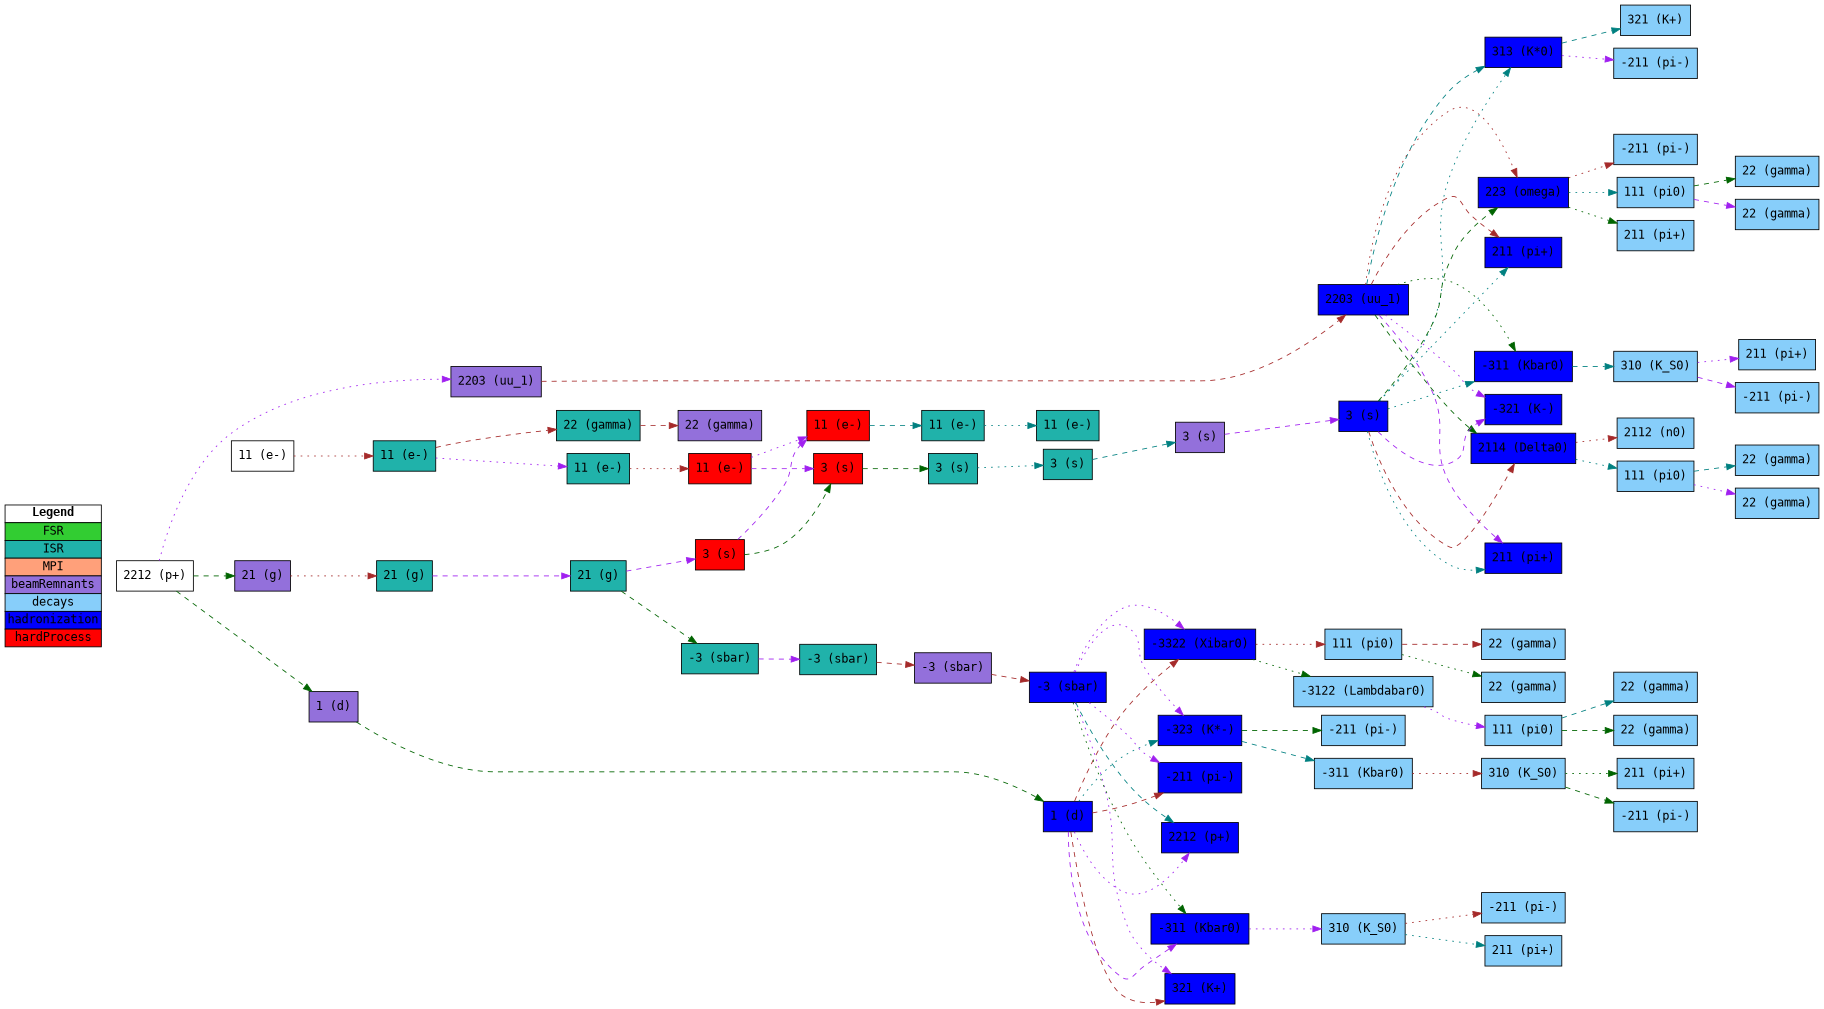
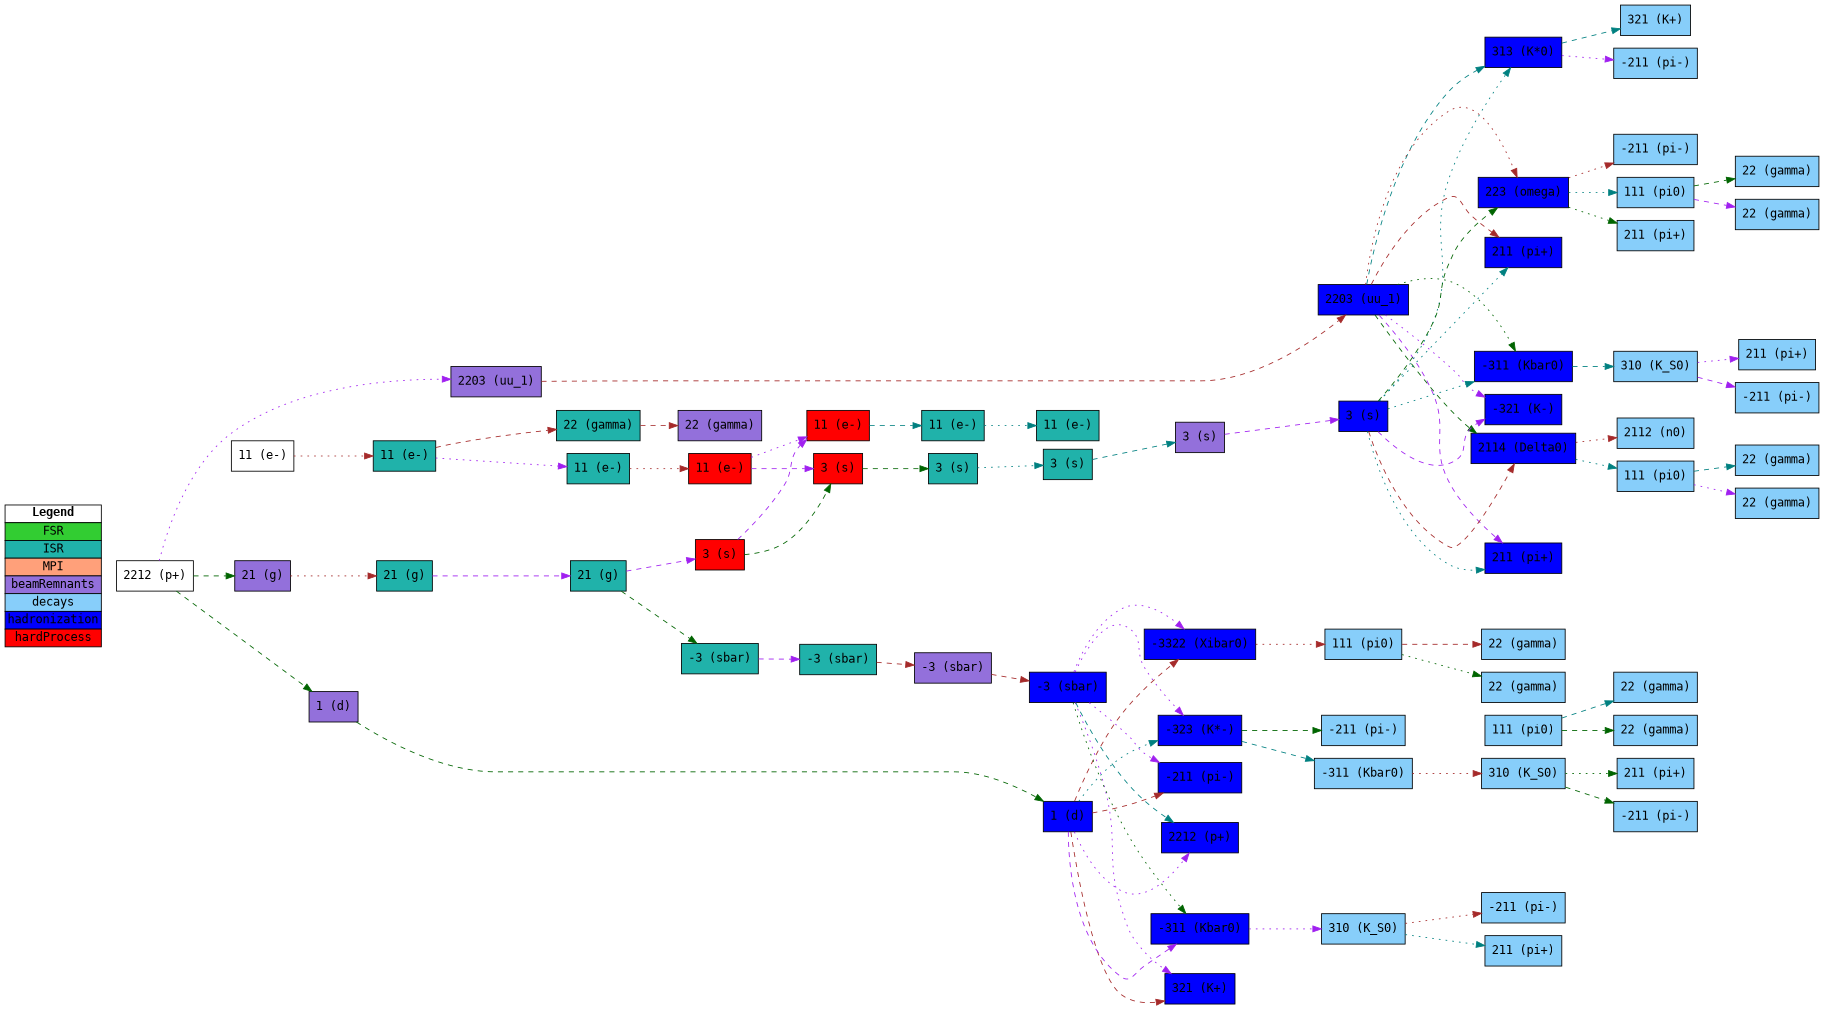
  digraph {
    fontname="DejaVu Sans Mono"
    rankdir=LR
    node [fontname="DejaVu Sans Mono" shape=box fillcolor=lightskyblue fontcolor=black style=filled]
    edge [color=purple fontname="DejaVu Sans Mono" style=dashed weight=2]
    n1 [label=<<table border="0" cellspacing="0">      <tr><td port="0" border="1"><b>Legend</b></td></tr>      <tr><td port="port1" border="1" bgcolor="limegreen"><font color="black">FSR</font></td></tr>      <tr><td port="port2" border="1" bgcolor="lightseagreen"><font color="black">ISR</font></td></tr>      <tr><td port="port3" border="1" bgcolor="lightsalmon"><font color="black">MPI</font></td></tr>      <tr><td port="port4" border="1" bgcolor="mediumpurple"><font color="black">beamRemnants</font></td></tr>      <tr><td port="port5" border="1" bgcolor="lightskyblue"><font color="black">decays</font></td></tr>      <tr><td port="port6" border="1" bgcolor="blue"><font color="black">hadronization</font></td></tr>      <tr><td port="port7" border="1" bgcolor="red"><font color="black">hardProcess</font></td></tr>     </table>    > margin=0 shape=none fillcolor="" fontcolor="" style=""]
    n2 [fillcolor=white label="11 (e-)"]
    n3 [fillcolor=lightseagreen label="11 (e-)"]
    n4 [fillcolor=lightseagreen label="11 (e-)"]
    n5 [fillcolor=lightseagreen label="22 (gamma)"]
    n6 [fillcolor=white label="2212 (p+)"]
    n7 [fillcolor=mediumpurple label="21 (g)"]
    n8 [fillcolor=mediumpurple label="2203 (uu_1)"]
    n9 [fillcolor=mediumpurple label="1 (d)"]
    n10 [fillcolor=lightseagreen label="21 (g)"]
    n11 [fillcolor=blue label="2203 (uu_1)"]
    n12 [fillcolor=blue label="1 (d)"]
    n13 [fillcolor=red label="11 (e-)"]
    n14 [fillcolor=red label="11 (e-)"]
    n15 [fillcolor=red label="3 (s)"]
    n16 [fillcolor=lightseagreen label="11 (e-)"]
    n17 [fillcolor=lightseagreen label="3 (s)"]
    n18 [fillcolor=red label="3 (s)"]
    n19 [fillcolor=lightseagreen label="11 (e-)"]
    n20 [fillcolor=lightseagreen label="3 (s)"]
    n21 [fillcolor=lightseagreen label="21 (g)"]
    n22 [fillcolor=lightseagreen label="-3 (sbar)"]
    n23 [fillcolor=lightseagreen label="-3 (sbar)"]
    n24 [fillcolor=mediumpurple label="3 (s)"]
    n25 [fillcolor=mediumpurple label="-3 (sbar)"]
    n26 [fillcolor=mediumpurple label="22 (gamma)"]
    n27 [fillcolor=blue label="3 (s)"]
    n28 [fillcolor=blue label="-3 (sbar)"]
    n29 [fillcolor=blue label="-311 (Kbar0)"]
    n30 [fillcolor=blue label="313 (K*0)"]
    n31 [fillcolor=blue label="-321 (K-)"]
    n32 [fillcolor=blue label="211 (pi+)"]
    n33 [fillcolor=blue label="223 (omega)"]
    n34 [fillcolor=blue label="2114 (Delta0)"]
    n35 [fillcolor=blue label="211 (pi+)"]
    n36 [fillcolor=blue label="-211 (pi-)"]
    n37 [fillcolor=blue label="321 (K+)"]
    n38 [fillcolor=blue label="-311 (Kbar0)"]
    n39 [fillcolor=blue label="2212 (p+)"]
    n40 [fillcolor=blue label="-323 (K*-)"]
    n41 [fillcolor=blue label="-3322 (Xibar0)"]
    n42 [label="310 (K_S0)"]
    n43 [label="-311 (Kbar0)"]
    n44 [label="-211 (pi-)"]
-   n45 [label="-3122 (Lambdabar0)"]
    n46 [label="111 (pi0)"]
    n47 [label="211 (pi+)"]
    n48 [label="-211 (pi-)"]
    n49 [label="310 (K_S0)"]
    n50 [label="111 (pi0)"]
    n51 [label="22 (gamma)"]
    n52 [label="22 (gamma)"]
    n53 [label="310 (K_S0)"]
    n54 [label="321 (K+)"]
    n55 [label="-211 (pi-)"]
    n56 [label="211 (pi+)"]
    n57 [label="-211 (pi-)"]
    n58 [label="111 (pi0)"]
    n59 [label="2112 (n0)"]
    n60 [label="111 (pi0)"]
    n61 [label="211 (pi+)"]
    n62 [label="-211 (pi-)"]
    n63 [label="22 (gamma)"]
    n64 [label="22 (gamma)"]
    n65 [label="22 (gamma)"]
    n66 [label="22 (gamma)"]
    n67 [label="211 (pi+)"]
    n68 [label="-211 (pi-)"]
    n69 [label="22 (gamma)"]
    n70 [label="22 (gamma)"]
    subgraph sub_1 {
      rank=source
      n1
    }
    n2 -> n3 [color=brown label=" " style=dotted]
    n3 -> n4 [label=" " style=dotted]
    n3 -> n5 [color=brown label=" "]
    n4 -> n13 [color=brown label=" " style=dotted]
    n5 -> n26 [color=brown label=" "]
    n6 -> n7 [color=darkgreen label=" "]
    n6 -> n8 [label=" " style=dotted]
    n6 -> n9 [color=darkgreen label=" "]
    n7 -> n10 [color=brown label=" " style=dotted]
    n8 -> n11 [color=brown label=" "]
    n9 -> n12 [color=darkgreen label=" "]
    n10 -> n21 [label=" "]
    n11 -> n29 [color=darkgreen label=" " style=dotted]
    n11 -> n30 [color=teal label=" "]
    n11 -> n31 [label=" " style=dotted]
    n11 -> n32 [color=brown label=" "]
    n11 -> n33 [color=brown label=" " style=dotted]
    n11 -> n34 [color=darkgreen label=" "]
    n11 -> n35 [label=" "]
    n12 -> n36 [color=brown label=" "]
    n12 -> n37 [color=brown label=" "]
    n12 -> n38 [label=" "]
    n12 -> n39 [label=" " style=dotted]
    n12 -> n40 [color=teal label=" " style=dotted]
    n12 -> n41 [color=brown label=" "]
    n13 -> n14 [label=" " style=dotted]
    n13 -> n15 [label=" "]
    n14 -> n16 [color=teal label=" "]
    n15 -> n17 [color=darkgreen label=" "]
    n16 -> n19 [color=teal label=" " style=dotted]
    n17 -> n20 [color=teal label=" " style=dotted]
    n18 -> n14 [label=" "]
    n18 -> n15 [color=darkgreen label=" "]
    n20 -> n24 [color=teal label=" "]
    n21 -> n18 [label=" "]
    n21 -> n22 [color=darkgreen label=" "]
    n22 -> n23 [label=" "]
    n23 -> n25 [color=brown label=" "]
    n24 -> n27 [label=" "]
    n25 -> n28 [color=brown label=" "]
    n27 -> n29 [color=teal label=" " style=dotted]
    n27 -> n30 [color=teal label=" " style=dotted]
    n27 -> n31 [label=" "]
    n27 -> n32 [color=teal label=" " style=dotted]
    n27 -> n33 [color=darkgreen label=" "]
    n27 -> n34 [color=brown label=" "]
    n27 -> n35 [color=teal label=" " style=dotted]
    n28 -> n36 [label=" " style=dotted]
    n28 -> n37 [label=" " style=dotted]
    n28 -> n38 [color=darkgreen label=" " style=dotted]
    n28 -> n39 [color=teal label=" "]
    n28 -> n40 [label=" " style=dotted]
    n28 -> n41 [label=" " style=dotted]
    n29 -> n53 [color=teal label=" "]
    n30 -> n54 [color=teal label=" "]
    n30 -> n55 [label=" " style=dotted]
    n33 -> n56 [color=darkgreen label=" " style=dotted]
    n33 -> n57 [color=brown label=" " style=dotted]
    n33 -> n58 [color=teal label=" " style=dotted]
    n34 -> n59 [color=brown label=" " style=dotted]
    n34 -> n60 [color=teal label=" " style=dotted]
    n38 -> n42 [label=" " style=dotted]
    n40 -> n43 [color=teal label=" "]
    n40 -> n44 [color=darkgreen label=" "]
-   n41 -> n45 [color=darkgreen label=" " style=dotted]
    n41 -> n46 [color=brown label=" " style=dotted]
    n42 -> n47 [color=teal label=" " style=dotted]
    n42 -> n48 [color=brown label=" " style=dotted]
    n43 -> n49 [color=brown label=" " style=dotted]
-   n45 -> n50 [label=" " style=dotted]
    n46 -> n51 [color=darkgreen label=" " style=dotted]
    n46 -> n52 [color=brown label=" "]
    n49 -> n67 [color=darkgreen label=" " style=dotted]
    n49 -> n68 [color=darkgreen label=" "]
    n50 -> n69 [color=teal label=" "]
    n50 -> n70 [color=darkgreen label=" "]
    n53 -> n61 [label=" " style=dotted]
    n53 -> n62 [label=" "]
    n58 -> n63 [color=darkgreen label=" "]
    n58 -> n64 [label=" "]
    n60 -> n65 [color=teal label=" "]
    n60 -> n66 [label=" " style=dotted]
  }
